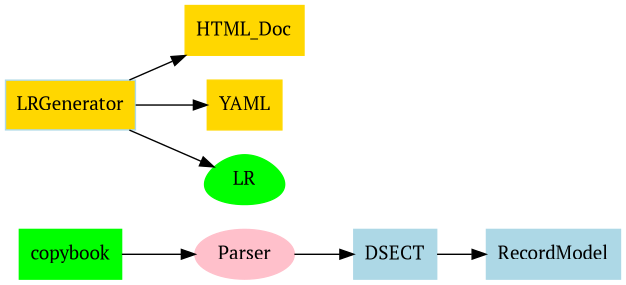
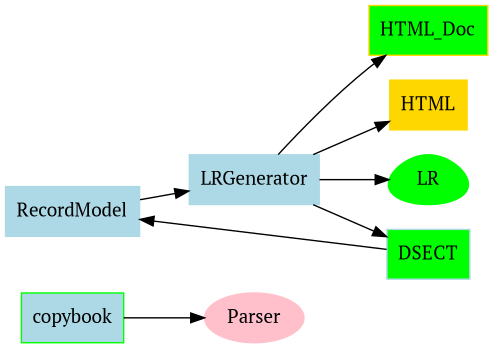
  digraph {
    fontname="PT Serif"
    rankdir=LR
    node [color=lightblue fontname="PT Serif" shape=file style=filled]
    edge [fontname="PT Serif"]
-   copybook [color=green]
+   copybook [color=green fillcolor=lightblue]
    Parser [color=pink shape=""]
    RecordModel
-   LRGenerator [fillcolor=gold]
-   HTML_Doc [color=gold]
-   YAML [color=gold]
-   DSECT
+   LRGenerator
+   HTML_Doc [color=gold fillcolor=green]
+   YAML [color=gold label=HTML]
+   DSECT [fillcolor=green]
    LR [color=green shape=egg]
    copybook -> Parser
+   RecordModel -> LRGenerator
    LRGenerator -> HTML_Doc
    LRGenerator -> YAML
-   Parser -> DSECT
+   LRGenerator -> DSECT
    LRGenerator -> LR
    DSECT -> RecordModel
  }
